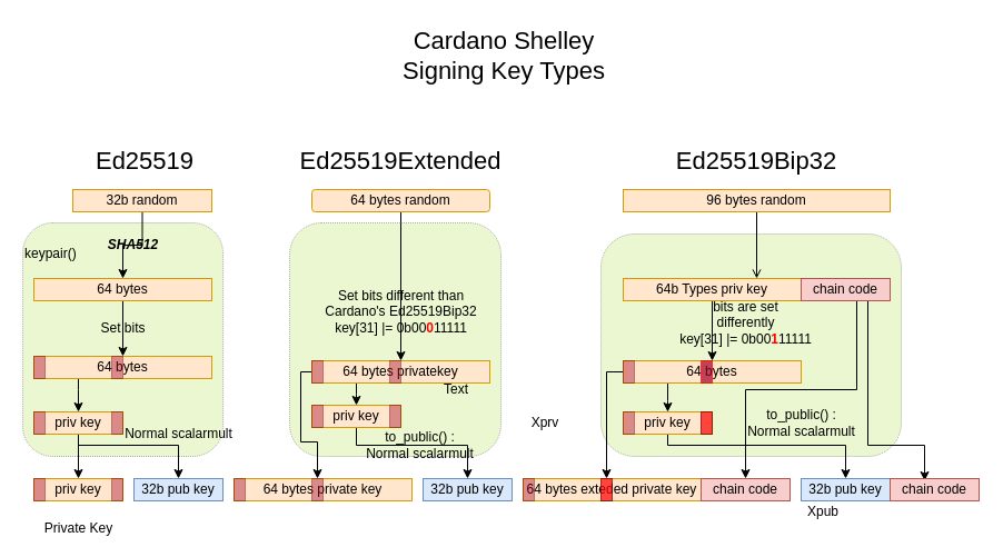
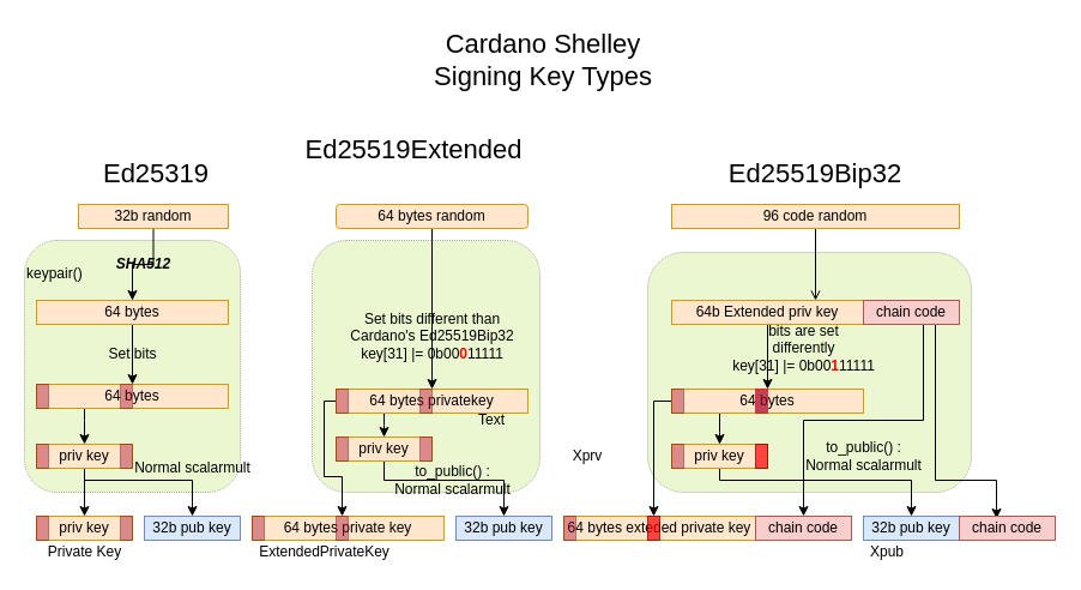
  <mxCell id="0" />
  <mxCell id="1" parent="0" />
  <mxCell id="2" value="&lt;br&gt;keypair()" style="rounded=1;whiteSpace=wrap;html=1;fontSize=12;opacity=40;align=left;verticalAlign=top;dashed=1;dashPattern=1 1;fillColor=#cdeb8b;strokeColor=#36393d;" parent="1" vertex="1"><mxGeometry x="20" y="200" width="180" height="210" as="geometry" /></mxCell>
  <mxCell id="3" value="" style="rounded=1;whiteSpace=wrap;html=1;fontSize=12;opacity=40;align=left;verticalAlign=top;dashed=1;dashPattern=1 1;fillColor=#cdeb8b;strokeColor=#36393d;" parent="1" vertex="1"><mxGeometry x="260" y="200" width="190" height="210" as="geometry" /></mxCell>
  <mxCell id="4" value="" style="rounded=1;whiteSpace=wrap;html=1;fontSize=12;opacity=40;align=left;verticalAlign=top;dashed=1;dashPattern=1 1;fillColor=#cdeb8b;strokeColor=#36393d;" parent="1" vertex="1"><mxGeometry x="540" y="210" width="270" height="200" as="geometry" /></mxCell>
  <mxCell id="5" style="edgeStyle=orthogonalEdgeStyle;rounded=0;orthogonalLoop=1;jettySize=auto;html=1;entryX=0.5;entryY=0;entryDx=0;entryDy=0;fontSize=12;" parent="1" source="7" target="22" edge="1"><mxGeometry relative="1" as="geometry"><Array as="points"><mxPoint x="320" y="354" /><mxPoint x="320" y="354" /></Array></mxGeometry></mxCell>
  <mxCell id="6" style="edgeStyle=orthogonalEdgeStyle;rounded=0;orthogonalLoop=1;jettySize=auto;html=1;entryX=0.5;entryY=0;entryDx=0;entryDy=0;labelBackgroundColor=none;fontSize=12;" parent="1" source="7" target="42" edge="1"><mxGeometry relative="1" as="geometry"><Array as="points"><mxPoint x="270" y="334" /><mxPoint x="270" y="397" /><mxPoint x="285" y="397" /></Array></mxGeometry></mxCell>
  <mxCell id="7" value="64 bytes privatekey" style="rounded=0;whiteSpace=wrap;html=1;fontSize=12;align=center;fillColor=#ffe6cc;strokeColor=#d79b00;fontStyle=0" parent="1" vertex="1"><mxGeometry x="280" y="324" width="160" height="20" as="geometry" /></mxCell>
  <mxCell id="8" value="" style="rounded=0;whiteSpace=wrap;html=1;fontSize=12;align=center;fillColor=#a20025;strokeColor=#6F0000;fontColor=#ffffff;opacity=40;" parent="1" vertex="1"><mxGeometry x="280" y="324" width="10" height="20" as="geometry" /></mxCell>
  <mxCell id="9" value="" style="rounded=0;whiteSpace=wrap;html=1;fontSize=12;align=center;fillColor=#a20025;strokeColor=#6F0000;fontColor=#ffffff;opacity=40;" parent="1" vertex="1"><mxGeometry x="350" y="324" width="10" height="20" as="geometry" /></mxCell>
  <mxCell id="10" value="Cardano Shelley &lt;br&gt;Signing Key Types " style="text;html=1;strokeColor=none;fillColor=none;align=center;verticalAlign=middle;whiteSpace=wrap;rounded=0;fontSize=22;" parent="1" vertex="1"><mxGeometry x="272" y="20" width="362" height="60" as="geometry" /></mxCell>
- <mxCell id="11" value="Ed25519" style="text;html=1;strokeColor=none;fillColor=none;align=center;verticalAlign=middle;whiteSpace=wrap;rounded=0;fontSize=22;" parent="1" vertex="1"><mxGeometry x="75" y="130" width="110" height="30" as="geometry" /></mxCell>
- <mxCell id="12" value="Ed25519Extended" style="text;html=1;strokeColor=none;fillColor=none;align=center;verticalAlign=middle;whiteSpace=wrap;rounded=0;fontSize=22;" parent="1" vertex="1"><mxGeometry x="260" y="130" width="200" height="30" as="geometry" /></mxCell>
+ <mxCell id="11" value="Ed25319" style="text;html=1;strokeColor=none;fillColor=none;align=center;verticalAlign=middle;whiteSpace=wrap;rounded=0;fontSize=22;" parent="1" vertex="1"><mxGeometry x="75" y="130" width="110" height="30" as="geometry" /></mxCell>
+ <mxCell id="12" value="Ed25519Extended" style="text;html=1;strokeColor=none;fillColor=none;align=center;verticalAlign=middle;whiteSpace=wrap;rounded=0;fontSize=22;" parent="1" vertex="1"><mxGeometry x="245" y="110" width="200" height="30" as="geometry" /></mxCell>
  <mxCell id="13" value="Ed25519Bip32" style="text;html=1;strokeColor=none;fillColor=none;align=center;verticalAlign=middle;whiteSpace=wrap;rounded=0;fontSize=22;" parent="1" vertex="1"><mxGeometry x="580" y="130" width="200" height="30" as="geometry" /></mxCell>
  <mxCell id="14" value="SHA512" style="edgeStyle=orthogonalEdgeStyle;rounded=0;orthogonalLoop=1;jettySize=auto;html=1;entryX=0.5;entryY=0;entryDx=0;entryDy=0;fontSize=12;labelBackgroundColor=none;fontStyle=3" parent="1" source="15" target="26" edge="1"><mxGeometry relative="1" as="geometry" /></mxCell>
  <mxCell id="15" value="32b random" style="rounded=0;whiteSpace=wrap;html=1;fontSize=12;align=center;fillColor=#ffe6cc;strokeColor=#d79b00;" parent="1" vertex="1"><mxGeometry x="65" y="170" width="125" height="20" as="geometry" /></mxCell>
  <mxCell id="16" value="Set bits different than &lt;br&gt;Cardano's Ed25519Bip32&lt;br&gt;key[31] |= 0b00&lt;b&gt;&lt;font color=&quot;#ff0000&quot;&gt;0&lt;/font&gt;&lt;/b&gt;11111" style="edgeStyle=orthogonalEdgeStyle;rounded=0;orthogonalLoop=1;jettySize=auto;html=1;entryX=0.5;entryY=0;entryDx=0;entryDy=0;fontSize=12;labelBackgroundColor=none;" parent="1" source="17" target="7" edge="1"><mxGeometry x="0.343" relative="1" as="geometry"><Array as="points"><mxPoint x="360" y="200" /><mxPoint x="360" y="200" /></Array><mxPoint as="offset" /></mxGeometry></mxCell>
  <mxCell id="17" value="64 bytes random" style="whiteSpace=wrap;html=1;fontSize=12;align=center;fillColor=#ffe6cc;strokeColor=#d79b00;fontStyle=0;rounded=1;" parent="1" vertex="1"><mxGeometry x="280" y="170" width="160" height="20" as="geometry" /></mxCell>
  <mxCell id="18" style="edgeStyle=orthogonalEdgeStyle;rounded=0;orthogonalLoop=1;jettySize=auto;html=1;labelBackgroundColor=none;fontSize=12;entryX=0.75;entryY=0;entryDx=0;entryDy=0;endArrow=open;" parent="1" source="19" target="56" edge="1"><mxGeometry relative="1" as="geometry" /></mxCell>
- <mxCell id="19" value="96 bytes random" style="rounded=0;whiteSpace=wrap;html=1;fontSize=12;align=center;fillColor=#ffe6cc;strokeColor=#d79b00;" parent="1" vertex="1"><mxGeometry x="560" y="170" width="240" height="20" as="geometry" /></mxCell>
+ <mxCell id="19" value="96 code random" style="rounded=0;whiteSpace=wrap;html=1;fontSize=12;align=center;fillColor=#ffe6cc;strokeColor=#d79b00;" parent="1" vertex="1"><mxGeometry x="560" y="170" width="240" height="20" as="geometry" /></mxCell>
  <mxCell id="20" value="32b pub key" style="rounded=0;whiteSpace=wrap;html=1;fontSize=12;align=center;fillColor=#dae8fc;strokeColor=#6c8ebf;fontStyle=0" parent="1" vertex="1"><mxGeometry x="380" y="430" width="80" height="20" as="geometry" /></mxCell>
  <mxCell id="21" value="to_public() : &lt;br&gt;Normal scalarmult" style="edgeStyle=orthogonalEdgeStyle;rounded=0;orthogonalLoop=1;jettySize=auto;html=1;entryX=0.5;entryY=0;entryDx=0;entryDy=0;fontSize=12;labelBackgroundColor=none;" parent="1" source="22" target="20" edge="1"><mxGeometry relative="1" as="geometry"><Array as="points"><mxPoint x="320" y="400" /><mxPoint x="420" y="400" /></Array></mxGeometry></mxCell>
  <mxCell id="22" value="priv key" style="rounded=0;whiteSpace=wrap;html=1;fontSize=12;align=center;fillColor=#ffe6cc;strokeColor=#d79b00;fontStyle=0" parent="1" vertex="1"><mxGeometry x="280" y="364" width="80" height="20" as="geometry" /></mxCell>
  <mxCell id="23" value="" style="rounded=0;whiteSpace=wrap;html=1;fontSize=12;align=center;fillColor=#a20025;strokeColor=#6F0000;fontColor=#ffffff;opacity=40;" parent="1" vertex="1"><mxGeometry x="280" y="364" width="10" height="20" as="geometry" /></mxCell>
  <mxCell id="24" value="" style="rounded=0;whiteSpace=wrap;html=1;fontSize=12;align=center;fillColor=#a20025;strokeColor=#6F0000;fontColor=#ffffff;opacity=40;" parent="1" vertex="1"><mxGeometry x="350" y="364" width="10" height="20" as="geometry" /></mxCell>
  <mxCell id="25" value="Set bits" style="edgeStyle=orthogonalEdgeStyle;rounded=0;orthogonalLoop=1;jettySize=auto;html=1;entryX=1;entryY=0;entryDx=0;entryDy=0;fontSize=12;labelBackgroundColor=none;" parent="1" source="26" target="30" edge="1"><mxGeometry relative="1" as="geometry" /></mxCell>
  <mxCell id="26" value="64 bytes" style="rounded=0;whiteSpace=wrap;html=1;fontSize=12;align=center;fillColor=#ffe6cc;strokeColor=#d79b00;fontStyle=0" parent="1" vertex="1"><mxGeometry x="30" y="250" width="160" height="20" as="geometry" /></mxCell>
  <mxCell id="27" style="edgeStyle=orthogonalEdgeStyle;rounded=0;orthogonalLoop=1;jettySize=auto;html=1;entryX=0.5;entryY=0;entryDx=0;entryDy=0;fontSize=12;entryPerimeter=0;" parent="1" source="28" target="34" edge="1"><mxGeometry relative="1" as="geometry"><mxPoint x="70" y="360" as="targetPoint" /><Array as="points"><mxPoint x="70" y="350" /><mxPoint x="70" y="350" /></Array></mxGeometry></mxCell>
  <mxCell id="28" value="64 bytes" style="rounded=0;whiteSpace=wrap;html=1;fontSize=12;align=center;fillColor=#ffe6cc;strokeColor=#d79b00;fontStyle=0" parent="1" vertex="1"><mxGeometry x="30" y="320" width="160" height="20" as="geometry" /></mxCell>
  <mxCell id="29" value="" style="rounded=0;whiteSpace=wrap;html=1;fontSize=12;align=center;fillColor=#a20025;strokeColor=#6F0000;fontColor=#ffffff;opacity=40;" parent="1" vertex="1"><mxGeometry x="30" y="320" width="10" height="20" as="geometry" /></mxCell>
  <mxCell id="30" value="" style="rounded=0;whiteSpace=wrap;html=1;fontSize=12;align=center;fillColor=#a20025;strokeColor=#6F0000;fontColor=#ffffff;opacity=40;" parent="1" vertex="1"><mxGeometry x="100" y="320" width="10" height="20" as="geometry" /></mxCell>
  <mxCell id="31" value="32b pub key" style="rounded=0;whiteSpace=wrap;html=1;fontSize=12;align=center;fillColor=#dae8fc;strokeColor=#6c8ebf;fontStyle=0" parent="1" vertex="1"><mxGeometry x="120" y="430" width="80" height="20" as="geometry" /></mxCell>
  <mxCell id="32" value="Normal scalarmult" style="edgeStyle=orthogonalEdgeStyle;rounded=0;orthogonalLoop=1;jettySize=auto;html=1;entryX=0.5;entryY=0;entryDx=0;entryDy=0;fontSize=12;labelBackgroundColor=none;" parent="1" source="34" target="31" edge="1"><mxGeometry x="0.538" y="10" relative="1" as="geometry"><Array as="points"><mxPoint x="70" y="400" /><mxPoint x="160" y="400" /></Array><mxPoint x="-10" y="-10" as="offset" /></mxGeometry></mxCell>
  <mxCell id="33" value="" style="edgeStyle=orthogonalEdgeStyle;rounded=0;orthogonalLoop=1;jettySize=auto;html=1;entryX=0.5;entryY=0;entryDx=0;entryDy=0;labelBackgroundColor=none;fontSize=12;" parent="1" source="34" target="37" edge="1"><mxGeometry x="-0.333" relative="1" as="geometry"><mxPoint as="offset" /></mxGeometry></mxCell>
  <mxCell id="34" value="priv key" style="rounded=0;whiteSpace=wrap;html=1;fontSize=12;align=center;fillColor=#ffe6cc;strokeColor=#d79b00;fontStyle=0" parent="1" vertex="1"><mxGeometry x="30" y="370" width="80" height="20" as="geometry" /></mxCell>
  <mxCell id="35" value="" style="rounded=0;whiteSpace=wrap;html=1;fontSize=12;align=center;fillColor=#a20025;strokeColor=#6F0000;fontColor=#ffffff;opacity=40;" parent="1" vertex="1"><mxGeometry x="30" y="370" width="10" height="20" as="geometry" /></mxCell>
  <mxCell id="36" value="" style="rounded=0;whiteSpace=wrap;html=1;fontSize=12;align=center;fillColor=#a20025;strokeColor=#6F0000;fontColor=#ffffff;opacity=40;" parent="1" vertex="1"><mxGeometry x="100" y="370" width="10" height="20" as="geometry" /></mxCell>
  <mxCell id="37" value="priv key" style="rounded=0;whiteSpace=wrap;html=1;fontSize=12;align=center;fillColor=#ffe6cc;strokeColor=#d79b00;fontStyle=0" parent="1" vertex="1"><mxGeometry x="30" y="430" width="80" height="20" as="geometry" /></mxCell>
  <mxCell id="38" value="" style="rounded=0;whiteSpace=wrap;html=1;fontSize=12;align=center;fillColor=#a20025;strokeColor=#6F0000;fontColor=#ffffff;opacity=40;" parent="1" vertex="1"><mxGeometry x="30" y="430" width="10" height="20" as="geometry" /></mxCell>
  <mxCell id="39" value="" style="rounded=0;whiteSpace=wrap;html=1;fontSize=12;align=center;fillColor=#a20025;strokeColor=#6F0000;fontColor=#ffffff;opacity=40;" parent="1" vertex="1"><mxGeometry x="100" y="430" width="10" height="20" as="geometry" /></mxCell>
  <mxCell id="40" value="64 bytes private key" style="rounded=0;whiteSpace=wrap;html=1;fontSize=12;align=center;fillColor=#ffe6cc;strokeColor=#d79b00;fontStyle=0" parent="1" vertex="1"><mxGeometry x="210" y="430" width="160" height="20" as="geometry" /></mxCell>
  <mxCell id="41" value="" style="rounded=0;whiteSpace=wrap;html=1;fontSize=12;align=center;fillColor=#a20025;strokeColor=#6F0000;fontColor=#ffffff;opacity=40;" parent="1" vertex="1"><mxGeometry x="210" y="430" width="10" height="20" as="geometry" /></mxCell>
  <mxCell id="42" value="" style="rounded=0;whiteSpace=wrap;html=1;fontSize=12;align=center;fillColor=#a20025;strokeColor=#6F0000;fontColor=#ffffff;opacity=40;" parent="1" vertex="1"><mxGeometry x="280" y="430" width="10" height="20" as="geometry" /></mxCell>
  <mxCell id="43" style="edgeStyle=orthogonalEdgeStyle;rounded=0;orthogonalLoop=1;jettySize=auto;html=1;entryX=0.5;entryY=0;entryDx=0;entryDy=0;fontSize=12;" parent="1" source="45" target="49" edge="1"><mxGeometry relative="1" as="geometry"><Array as="points"><mxPoint x="600" y="360" /><mxPoint x="600" y="360" /></Array></mxGeometry></mxCell>
  <mxCell id="44" style="edgeStyle=orthogonalEdgeStyle;rounded=0;orthogonalLoop=1;jettySize=auto;html=1;entryX=0.5;entryY=0;entryDx=0;entryDy=0;labelBackgroundColor=none;fontSize=12;" parent="1" source="45" target="54" edge="1"><mxGeometry relative="1" as="geometry"><Array as="points"><mxPoint x="545" y="334" /></Array></mxGeometry></mxCell>
  <mxCell id="45" value="64 bytes" style="rounded=0;whiteSpace=wrap;html=1;fontSize=12;align=center;fillColor=#ffe6cc;strokeColor=#d79b00;fontStyle=0" parent="1" vertex="1"><mxGeometry x="560" y="324" width="160" height="20" as="geometry" /></mxCell>
  <mxCell id="46" value="" style="rounded=0;whiteSpace=wrap;html=1;fontSize=12;align=center;fillColor=#a20025;strokeColor=#6F0000;fontColor=#ffffff;opacity=40;" parent="1" vertex="1"><mxGeometry x="560" y="324" width="10" height="20" as="geometry" /></mxCell>
  <mxCell id="47" value="32b pub key" style="rounded=0;whiteSpace=wrap;html=1;fontSize=12;align=center;fillColor=#dae8fc;strokeColor=#6c8ebf;fontStyle=0" parent="1" vertex="1"><mxGeometry x="720" y="430" width="80" height="20" as="geometry" /></mxCell>
  <mxCell id="48" value="to_public() : &lt;br&gt;Normal scalarmult" style="edgeStyle=orthogonalEdgeStyle;rounded=0;orthogonalLoop=1;jettySize=auto;html=1;entryX=0.5;entryY=0;entryDx=0;entryDy=0;fontSize=12;labelBackgroundColor=none;" parent="1" source="49" target="47" edge="1"><mxGeometry x="0.3" y="20" relative="1" as="geometry"><Array as="points"><mxPoint x="600" y="400" /><mxPoint x="760" y="400" /></Array><mxPoint as="offset" /></mxGeometry></mxCell>
  <mxCell id="49" value="priv key" style="rounded=0;whiteSpace=wrap;html=1;fontSize=12;align=center;fillColor=#ffe6cc;strokeColor=#d79b00;fontStyle=0" parent="1" vertex="1"><mxGeometry x="560" y="370" width="80" height="20" as="geometry" /></mxCell>
  <mxCell id="50" value="" style="rounded=0;whiteSpace=wrap;html=1;fontSize=12;align=center;fillColor=#a20025;strokeColor=#6F0000;fontColor=#ffffff;opacity=40;" parent="1" vertex="1"><mxGeometry x="560" y="370" width="10" height="20" as="geometry" /></mxCell>
  <mxCell id="51" value="" style="rounded=0;whiteSpace=wrap;html=1;fontSize=12;align=center;strokeColor=#6F0000;fontColor=#ffffff;opacity=70;fillColor=#FF0000;" parent="1" vertex="1"><mxGeometry x="630" y="370" width="10" height="20" as="geometry" /></mxCell>
  <mxCell id="52" value="64 bytes exteded private key" style="rounded=0;whiteSpace=wrap;html=1;fontSize=12;align=center;fillColor=#ffe6cc;strokeColor=#d79b00;fontStyle=0" parent="1" vertex="1"><mxGeometry x="470" y="430" width="160" height="20" as="geometry" /></mxCell>
  <mxCell id="53" value="" style="rounded=0;whiteSpace=wrap;html=1;fontSize=12;align=center;fillColor=#a20025;strokeColor=#6F0000;fontColor=#ffffff;opacity=40;" parent="1" vertex="1"><mxGeometry x="470" y="430" width="10" height="20" as="geometry" /></mxCell>
  <mxCell id="54" value="" style="rounded=0;whiteSpace=wrap;html=1;fontSize=12;align=center;strokeColor=#6F0000;fontColor=#ffffff;opacity=70;fillColor=#FF0000;" parent="1" vertex="1"><mxGeometry x="540" y="430" width="10" height="20" as="geometry" /></mxCell>
  <mxCell id="55" value="bits are set &lt;br&gt;differently&lt;br&gt;key[31] |= 0b00&lt;b&gt;&lt;font color=&quot;#ff0000&quot;&gt;1&lt;/font&gt;&lt;/b&gt;11111" style="edgeStyle=orthogonalEdgeStyle;rounded=0;orthogonalLoop=1;jettySize=auto;html=1;entryX=0.5;entryY=0;entryDx=0;entryDy=0;labelBackgroundColor=none;fontSize=12;" parent="1" source="56" target="45" edge="1"><mxGeometry x="-0.259" y="30" relative="1" as="geometry"><mxPoint as="offset" /></mxGeometry></mxCell>
- <mxCell id="56" value="64b Types priv key" style="rounded=0;whiteSpace=wrap;html=1;fontSize=12;align=center;fillColor=#ffe6cc;strokeColor=#d79b00;" parent="1" vertex="1"><mxGeometry x="560" y="250" width="160" height="20" as="geometry" /></mxCell>
+ <mxCell id="56" value="64b Extended priv key" style="rounded=0;whiteSpace=wrap;html=1;fontSize=12;align=center;fillColor=#ffe6cc;strokeColor=#d79b00;" parent="1" vertex="1"><mxGeometry x="560" y="250" width="160" height="20" as="geometry" /></mxCell>
  <mxCell id="57" style="edgeStyle=orthogonalEdgeStyle;rounded=0;orthogonalLoop=1;jettySize=auto;html=1;entryX=0.388;entryY=0.1;entryDx=0;entryDy=0;entryPerimeter=0;labelBackgroundColor=none;fontSize=12;" parent="1" source="59" target="60" edge="1"><mxGeometry relative="1" as="geometry"><Array as="points"><mxPoint x="780" y="400" /><mxPoint x="831" y="400" /></Array></mxGeometry></mxCell>
  <mxCell id="58" style="edgeStyle=orthogonalEdgeStyle;rounded=0;orthogonalLoop=1;jettySize=auto;html=1;entryX=0.5;entryY=0;entryDx=0;entryDy=0;labelBackgroundColor=none;fontSize=12;" parent="1" source="59" target="61" edge="1"><mxGeometry relative="1" as="geometry"><Array as="points"><mxPoint x="770" y="350" /><mxPoint x="670" y="350" /></Array></mxGeometry></mxCell>
  <mxCell id="59" value="chain code" style="rounded=0;whiteSpace=wrap;html=1;fontSize=12;align=center;fillColor=#f8cecc;strokeColor=#b85450;" parent="1" vertex="1"><mxGeometry x="720" y="250" width="80" height="20" as="geometry" /></mxCell>
  <mxCell id="60" value="chain code" style="rounded=0;whiteSpace=wrap;html=1;fontSize=12;align=center;fillColor=#f8cecc;strokeColor=#b85450;" parent="1" vertex="1"><mxGeometry x="800" y="430" width="80" height="20" as="geometry" /></mxCell>
  <mxCell id="61" value="chain code" style="rounded=0;whiteSpace=wrap;html=1;fontSize=12;align=center;fillColor=#f8cecc;strokeColor=#b85450;" parent="1" vertex="1"><mxGeometry x="630" y="430" width="80" height="20" as="geometry" /></mxCell>
  <mxCell id="62" value="Text" style="text;html=1;strokeColor=none;fillColor=none;align=center;verticalAlign=middle;whiteSpace=wrap;rounded=0;dashed=1;dashPattern=1 1;labelBackgroundColor=none;fontSize=12;opacity=40;" parent="1" vertex="1"><mxGeometry x="390" y="340" width="40" height="20" as="geometry" /></mxCell>
- <mxCell id="64" value="Private Key" style="text;html=1;align=center;verticalAlign=middle;resizable=0;points=[];autosize=1;fontSize=12;" parent="1" vertex="1"><mxGeometry x="30" y="465" width="80" height="20" as="geometry" /></mxCell>
+ <mxCell id="63" value="ExtendedPrivateKey" style="text;html=1;align=center;verticalAlign=middle;resizable=0;points=[];autosize=1;fontSize=12;" parent="1" vertex="1"><mxGeometry x="210" y="450" width="120" height="20" as="geometry" /></mxCell>
+ <mxCell id="64" value="Private Key" style="text;html=1;align=center;verticalAlign=middle;resizable=0;points=[];autosize=1;fontSize=12;" parent="1" vertex="1"><mxGeometry x="30" y="450" width="80" height="20" as="geometry" /></mxCell>
  <mxCell id="65" value="Xprv" style="text;html=1;strokeColor=none;fillColor=none;align=center;verticalAlign=middle;whiteSpace=wrap;rounded=0;dashed=1;dashPattern=1 1;labelBackgroundColor=none;fontSize=12;opacity=40;" parent="1" vertex="1"><mxGeometry x="470" y="370" width="40" height="20" as="geometry" /></mxCell>
  <mxCell id="66" value="Xpub" style="text;html=1;strokeColor=none;fillColor=none;align=center;verticalAlign=middle;whiteSpace=wrap;rounded=0;dashed=1;dashPattern=1 1;labelBackgroundColor=none;fontSize=12;opacity=40;" parent="1" vertex="1"><mxGeometry x="720" y="450" width="40" height="20" as="geometry" /></mxCell>
  <mxCell id="67" value="" style="rounded=0;whiteSpace=wrap;html=1;fontSize=12;align=center;fillColor=#a20025;fontColor=#ffffff;opacity=70;strokeColor=#FF0000;" parent="1" vertex="1"><mxGeometry x="630" y="324" width="10" height="20" as="geometry" /></mxCell>
